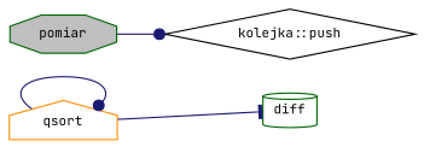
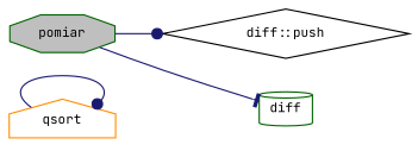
  digraph {
    fontname="JetBrains Mono"
    rankdir=LR
    node [color=darkgreen fillcolor=white fontname="JetBrains Mono" fontsize=10 style=filled]
    edge [arrowhead=dot color=midnightblue fontname="JetBrains Mono" fontsize=10 labelfontname=Helvetica labelfontsize=10 style=solid]
    n1 [fillcolor=grey75 fontcolor=black height=0.2 label=pomiar shape=octagon width=0.4]
-   n2 [color=black height=0.2 label="kolejka::push" shape=diamond width=0.4]
+   n2 [color=black height=0.2 label="diff::push" shape=diamond width=0.4]
    n3 [height=0.2 label=diff shape=cylinder width=0.4]
    n4 [color=darkorange height=0.2 label=qsort shape=house width=0.4]
    n1 -> n2
-   n4 -> n3 [arrowhead=tee]
+   n1 -> n3 [arrowhead=tee]
    n4 -> n4
  }
